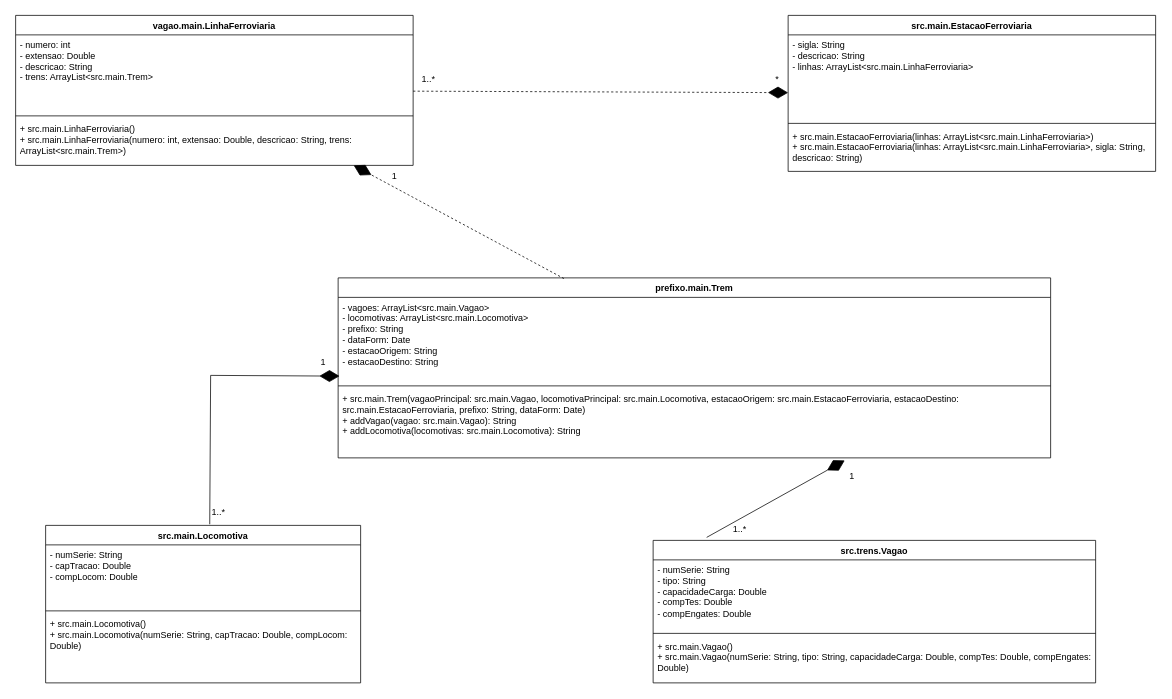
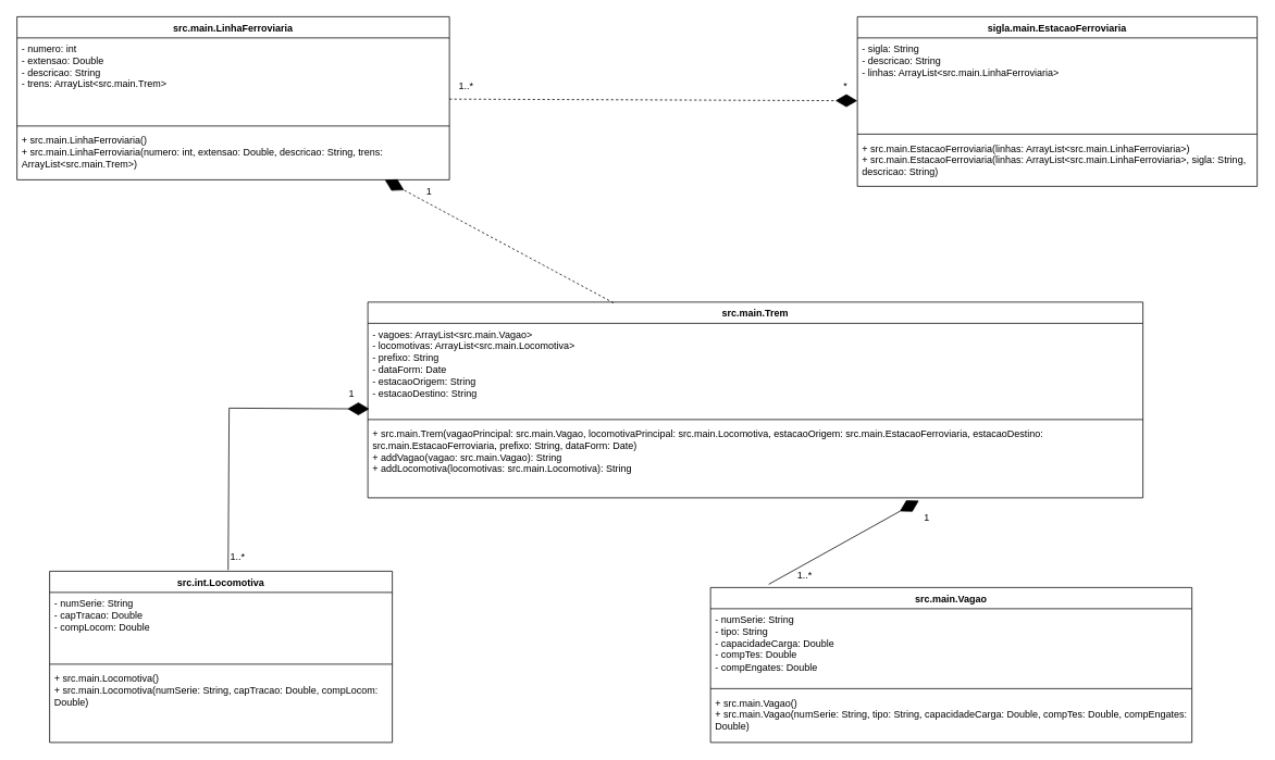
  <mxCell id="0" />
  <mxCell id="1" parent="0" />
- <mxCell id="2" value="src.main.EstacaoFerroviaria" style="swimlane;fontStyle=1;align=center;verticalAlign=top;childLayout=stackLayout;horizontal=1;startSize=26;horizontalStack=0;resizeParent=1;resizeParentMax=0;resizeLast=0;collapsible=1;marginBottom=0;whiteSpace=wrap;html=1;" parent="1" vertex="1"><mxGeometry x="1050" y="20" width="490" height="208" as="geometry" /></mxCell>
+ <mxCell id="2" value="sigla.main.EstacaoFerroviaria" style="swimlane;fontStyle=1;align=center;verticalAlign=top;childLayout=stackLayout;horizontal=1;startSize=26;horizontalStack=0;resizeParent=1;resizeParentMax=0;resizeLast=0;collapsible=1;marginBottom=0;whiteSpace=wrap;html=1;" parent="1" vertex="1"><mxGeometry x="1050" y="20" width="490" height="208" as="geometry" /></mxCell>
  <mxCell id="3" value="- sigla: String&lt;br&gt;- descricao: String&lt;br&gt;- linhas: ArrayList&amp;lt;src.main.LinhaFerroviaria&amp;gt;&amp;nbsp;" style="text;strokeColor=none;fillColor=none;align=left;verticalAlign=top;spacingLeft=4;spacingRight=4;overflow=hidden;rotatable=0;points=[[0,0.5],[1,0.5]];portConstraint=eastwest;whiteSpace=wrap;html=1;" parent="2" vertex="1"><mxGeometry y="26" width="490" height="114" as="geometry" /></mxCell>
  <mxCell id="4" value="" style="line;strokeWidth=1;fillColor=none;align=left;verticalAlign=middle;spacingTop=-1;spacingLeft=3;spacingRight=3;rotatable=0;labelPosition=right;points=[];portConstraint=eastwest;strokeColor=inherit;" parent="2" vertex="1"><mxGeometry y="140" width="490" height="8" as="geometry" /></mxCell>
  <mxCell id="5" value="+ src.main.EstacaoFerroviaria(linhas: ArrayList&amp;lt;src.main.LinhaFerroviaria&amp;gt;)&lt;br&gt;+ src.main.EstacaoFerroviaria(linhas: ArrayList&amp;lt;src.main.LinhaFerroviaria&amp;gt;, sigla: String, descricao: String)" style="text;strokeColor=none;fillColor=none;align=left;verticalAlign=top;spacingLeft=4;spacingRight=4;overflow=hidden;rotatable=0;points=[[0,0.5],[1,0.5]];portConstraint=eastwest;whiteSpace=wrap;html=1;" parent="2" vertex="1"><mxGeometry y="148" width="490" height="60" as="geometry" /></mxCell>
- <mxCell id="6" value="prefixo.main.Trem&lt;br&gt;" style="swimlane;fontStyle=1;align=center;verticalAlign=top;childLayout=stackLayout;horizontal=1;startSize=26;horizontalStack=0;resizeParent=1;resizeParentMax=0;resizeLast=0;collapsible=1;marginBottom=0;whiteSpace=wrap;html=1;" parent="1" vertex="1"><mxGeometry x="450" y="370" width="950" height="240" as="geometry" /></mxCell>
+ <mxCell id="6" value="src.main.Trem&lt;br&gt;" style="swimlane;fontStyle=1;align=center;verticalAlign=top;childLayout=stackLayout;horizontal=1;startSize=26;horizontalStack=0;resizeParent=1;resizeParentMax=0;resizeLast=0;collapsible=1;marginBottom=0;whiteSpace=wrap;html=1;" parent="1" vertex="1"><mxGeometry x="450" y="370" width="950" height="240" as="geometry" /></mxCell>
  <mxCell id="7" value="- vagoes: ArrayList&amp;lt;src.main.Vagao&amp;gt;&lt;br&gt;- locomotivas: ArrayList&amp;lt;src.main.Locomotiva&amp;gt;&lt;br&gt;- prefixo: String&lt;br&gt;- dataForm: Date&lt;br&gt;- estacaoOrigem: String&lt;br&gt;- estacaoDestino: String" style="text;strokeColor=none;fillColor=none;align=left;verticalAlign=top;spacingLeft=4;spacingRight=4;overflow=hidden;rotatable=0;points=[[0,0.5],[1,0.5]];portConstraint=eastwest;whiteSpace=wrap;html=1;" parent="6" vertex="1"><mxGeometry y="26" width="950" height="114" as="geometry" /></mxCell>
  <mxCell id="8" value="" style="line;strokeWidth=1;fillColor=none;align=left;verticalAlign=middle;spacingTop=-1;spacingLeft=3;spacingRight=3;rotatable=0;labelPosition=right;points=[];portConstraint=eastwest;strokeColor=inherit;" parent="6" vertex="1"><mxGeometry y="140" width="950" height="8" as="geometry" /></mxCell>
  <mxCell id="9" value="+ src.main.Trem(vagaoPrincipal: src.main.Vagao, locomotivaPrincipal: src.main.Locomotiva, estacaoOrigem: src.main.EstacaoFerroviaria, estacaoDestino: src.main.EstacaoFerroviaria, prefixo: String, dataForm: Date)&lt;br&gt;+ addVagao(vagao: src.main.Vagao): String&lt;br&gt;+ addLocomotiva(locomotivas: src.main.Locomotiva): String" style="text;strokeColor=none;fillColor=none;align=left;verticalAlign=top;spacingLeft=4;spacingRight=4;overflow=hidden;rotatable=0;points=[[0,0.5],[1,0.5]];portConstraint=eastwest;whiteSpace=wrap;html=1;" parent="6" vertex="1"><mxGeometry y="148" width="950" height="92" as="geometry" /></mxCell>
- <mxCell id="10" value="src.main.Locomotiva" style="swimlane;fontStyle=1;align=center;verticalAlign=top;childLayout=stackLayout;horizontal=1;startSize=26;horizontalStack=0;resizeParent=1;resizeParentMax=0;resizeLast=0;collapsible=1;marginBottom=0;whiteSpace=wrap;html=1;" parent="1" vertex="1"><mxGeometry x="60" y="700" width="420" height="210" as="geometry" /></mxCell>
+ <mxCell id="10" value="src.int.Locomotiva" style="swimlane;fontStyle=1;align=center;verticalAlign=top;childLayout=stackLayout;horizontal=1;startSize=26;horizontalStack=0;resizeParent=1;resizeParentMax=0;resizeLast=0;collapsible=1;marginBottom=0;whiteSpace=wrap;html=1;" parent="1" vertex="1"><mxGeometry x="60" y="700" width="420" height="210" as="geometry" /></mxCell>
  <mxCell id="11" value="- numSerie: String&lt;br&gt;- capTracao: Double&lt;br&gt;- compLocom: Double" style="text;strokeColor=none;fillColor=none;align=left;verticalAlign=top;spacingLeft=4;spacingRight=4;overflow=hidden;rotatable=0;points=[[0,0.5],[1,0.5]];portConstraint=eastwest;whiteSpace=wrap;html=1;" parent="10" vertex="1"><mxGeometry y="26" width="420" height="84" as="geometry" /></mxCell>
  <mxCell id="12" value="" style="line;strokeWidth=1;fillColor=none;align=left;verticalAlign=middle;spacingTop=-1;spacingLeft=3;spacingRight=3;rotatable=0;labelPosition=right;points=[];portConstraint=eastwest;strokeColor=inherit;" parent="10" vertex="1"><mxGeometry y="110" width="420" height="8" as="geometry" /></mxCell>
  <mxCell id="13" value="+ src.main.Locomotiva()&lt;br&gt;+ src.main.Locomotiva(numSerie: String, capTracao: Double, compLocom: Double)" style="text;strokeColor=none;fillColor=none;align=left;verticalAlign=top;spacingLeft=4;spacingRight=4;overflow=hidden;rotatable=0;points=[[0,0.5],[1,0.5]];portConstraint=eastwest;whiteSpace=wrap;html=1;" parent="10" vertex="1"><mxGeometry y="118" width="420" height="92" as="geometry" /></mxCell>
- <mxCell id="14" value="vagao.main.LinhaFerroviaria" style="swimlane;fontStyle=1;align=center;verticalAlign=top;childLayout=stackLayout;horizontal=1;startSize=26;horizontalStack=0;resizeParent=1;resizeParentMax=0;resizeLast=0;collapsible=1;marginBottom=0;whiteSpace=wrap;html=1;" parent="1" vertex="1"><mxGeometry x="20" y="20" width="530" height="200" as="geometry" /></mxCell>
+ <mxCell id="14" value="src.main.LinhaFerroviaria" style="swimlane;fontStyle=1;align=center;verticalAlign=top;childLayout=stackLayout;horizontal=1;startSize=26;horizontalStack=0;resizeParent=1;resizeParentMax=0;resizeLast=0;collapsible=1;marginBottom=0;whiteSpace=wrap;html=1;" parent="1" vertex="1"><mxGeometry x="20" y="20" width="530" height="200" as="geometry" /></mxCell>
  <mxCell id="15" value="- numero: int&lt;br&gt;- extensao: Double&lt;br&gt;- descricao: String&lt;br&gt;- trens: ArrayList&amp;lt;src.main.Trem&amp;gt;" style="text;strokeColor=none;fillColor=none;align=left;verticalAlign=top;spacingLeft=4;spacingRight=4;overflow=hidden;rotatable=0;points=[[0,0.5],[1,0.5]];portConstraint=eastwest;whiteSpace=wrap;html=1;" parent="14" vertex="1"><mxGeometry y="26" width="530" height="104" as="geometry" /></mxCell>
  <mxCell id="16" value="" style="line;strokeWidth=1;fillColor=none;align=left;verticalAlign=middle;spacingTop=-1;spacingLeft=3;spacingRight=3;rotatable=0;labelPosition=right;points=[];portConstraint=eastwest;strokeColor=inherit;" parent="14" vertex="1"><mxGeometry y="130" width="530" height="8" as="geometry" /></mxCell>
  <mxCell id="17" value="+ src.main.LinhaFerroviaria()&lt;br&gt;+ src.main.LinhaFerroviaria(numero: int, extensao: Double, descricao: String, trens: ArrayList&amp;lt;src.main.Trem&amp;gt;)" style="text;strokeColor=none;fillColor=none;align=left;verticalAlign=top;spacingLeft=4;spacingRight=4;overflow=hidden;rotatable=0;points=[[0,0.5],[1,0.5]];portConstraint=eastwest;whiteSpace=wrap;html=1;" parent="14" vertex="1"><mxGeometry y="138" width="530" height="62" as="geometry" /></mxCell>
- <mxCell id="18" value="src.trens.Vagao" style="swimlane;fontStyle=1;align=center;verticalAlign=top;childLayout=stackLayout;horizontal=1;startSize=26;horizontalStack=0;resizeParent=1;resizeParentMax=0;resizeLast=0;collapsible=1;marginBottom=0;whiteSpace=wrap;html=1;" parent="1" vertex="1"><mxGeometry x="870" y="720" width="590" height="190" as="geometry" /></mxCell>
+ <mxCell id="18" value="src.main.Vagao" style="swimlane;fontStyle=1;align=center;verticalAlign=top;childLayout=stackLayout;horizontal=1;startSize=26;horizontalStack=0;resizeParent=1;resizeParentMax=0;resizeLast=0;collapsible=1;marginBottom=0;whiteSpace=wrap;html=1;" parent="1" vertex="1"><mxGeometry x="870" y="720" width="590" height="190" as="geometry" /></mxCell>
  <mxCell id="19" value="- numSerie: String&lt;br&gt;- tipo: String&lt;br&gt;- capacidadeCarga: Double&lt;br&gt;- compTes: Double&lt;br&gt;- compEngates: Double" style="text;strokeColor=none;fillColor=none;align=left;verticalAlign=top;spacingLeft=4;spacingRight=4;overflow=hidden;rotatable=0;points=[[0,0.5],[1,0.5]];portConstraint=eastwest;whiteSpace=wrap;html=1;" parent="18" vertex="1"><mxGeometry y="26" width="590" height="94" as="geometry" /></mxCell>
  <mxCell id="20" value="" style="line;strokeWidth=1;fillColor=none;align=left;verticalAlign=middle;spacingTop=-1;spacingLeft=3;spacingRight=3;rotatable=0;labelPosition=right;points=[];portConstraint=eastwest;strokeColor=inherit;" parent="18" vertex="1"><mxGeometry y="120" width="590" height="8" as="geometry" /></mxCell>
  <mxCell id="21" value="+ src.main.Vagao()&lt;br&gt;+ src.main.Vagao(numSerie: String, tipo: String, capacidadeCarga: Double, compTes: Double, compEngates: Double)" style="text;strokeColor=none;fillColor=none;align=left;verticalAlign=top;spacingLeft=4;spacingRight=4;overflow=hidden;rotatable=0;points=[[0,0.5],[1,0.5]];portConstraint=eastwest;whiteSpace=wrap;html=1;" parent="18" vertex="1"><mxGeometry y="128" width="590" height="62" as="geometry" /></mxCell>
  <mxCell id="22" value="" style="endArrow=diamondThin;endFill=1;endSize=24;html=1;rounded=0;exitX=0.521;exitY=-0.007;exitDx=0;exitDy=0;entryX=0.002;entryY=0.921;entryDx=0;entryDy=0;entryPerimeter=0;exitPerimeter=0;" parent="1" source="10" target="7" edge="1"><mxGeometry width="160" relative="1" as="geometry"><mxPoint x="290" y="510" as="sourcePoint" /><mxPoint x="450" y="510" as="targetPoint" /><Array as="points"><mxPoint x="280" y="500" /></Array></mxGeometry></mxCell>
  <mxCell id="23" value="" style="endArrow=diamondThin;endFill=1;endSize=24;html=1;rounded=0;entryX=0.711;entryY=1.038;entryDx=0;entryDy=0;entryPerimeter=0;exitX=0.121;exitY=-0.021;exitDx=0;exitDy=0;exitPerimeter=0;" parent="1" source="18" target="9" edge="1"><mxGeometry width="160" relative="1" as="geometry"><mxPoint x="650" y="750" as="sourcePoint" /><mxPoint x="810" y="750" as="targetPoint" /></mxGeometry></mxCell>
  <mxCell id="24" value="" style="endArrow=diamondThin;endFill=1;endSize=24;html=1;rounded=0;dashed=1;" parent="1" source="14" target="2" edge="1"><mxGeometry width="160" relative="1" as="geometry"><mxPoint x="640" y="55.02" as="sourcePoint" /><mxPoint x="1153.68" y="55" as="targetPoint" /></mxGeometry></mxCell>
  <mxCell id="25" value="" style="endArrow=diamondThin;endFill=1;endSize=24;html=1;rounded=0;exitX=0.317;exitY=0.004;exitDx=0;exitDy=0;exitPerimeter=0;dashed=1;" parent="1" source="6" target="14" edge="1"><mxGeometry width="160" relative="1" as="geometry"><mxPoint x="840" y="380" as="sourcePoint" /><mxPoint x="630" y="290" as="targetPoint" /></mxGeometry></mxCell>
  <mxCell id="26" value="1..*" style="text;html=1;align=center;verticalAlign=middle;resizable=0;points=[];autosize=1;strokeColor=none;fillColor=none;" parent="1" vertex="1"><mxGeometry x="270" y="668" width="40" height="30" as="geometry" /></mxCell>
  <mxCell id="27" value="1..*" style="text;html=1;align=center;verticalAlign=middle;resizable=0;points=[];autosize=1;strokeColor=none;fillColor=none;" parent="1" vertex="1"><mxGeometry x="965" y="690" width="40" height="30" as="geometry" /></mxCell>
  <mxCell id="28" value="1" style="text;html=1;align=center;verticalAlign=middle;resizable=0;points=[];autosize=1;strokeColor=none;fillColor=none;" parent="1" vertex="1"><mxGeometry x="415" y="468" width="30" height="30" as="geometry" /></mxCell>
  <mxCell id="29" value="1" style="text;html=1;align=center;verticalAlign=middle;resizable=0;points=[];autosize=1;strokeColor=none;fillColor=none;" parent="1" vertex="1"><mxGeometry x="1120" y="620" width="30" height="30" as="geometry" /></mxCell>
  <mxCell id="30" value="1" style="text;html=1;align=center;verticalAlign=middle;resizable=0;points=[];autosize=1;strokeColor=none;fillColor=none;" parent="1" vertex="1"><mxGeometry x="510" y="220" width="30" height="30" as="geometry" /></mxCell>
  <mxCell id="31" value="1..*" style="text;html=1;align=center;verticalAlign=middle;resizable=0;points=[];autosize=1;strokeColor=none;fillColor=none;" parent="1" vertex="1"><mxGeometry x="550" y="90" width="40" height="30" as="geometry" /></mxCell>
  <mxCell id="32" value="*" style="text;html=1;align=center;verticalAlign=middle;resizable=0;points=[];autosize=1;strokeColor=none;fillColor=none;" parent="1" vertex="1"><mxGeometry x="1020" y="90" width="30" height="30" as="geometry" /></mxCell>
